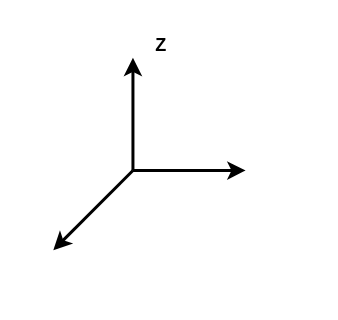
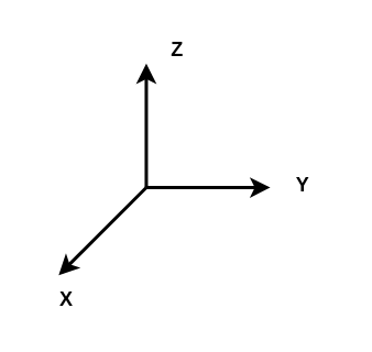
  <mxCell id="0" />
  <mxCell id="1" parent="0" />
  <mxCell id="2" value="" style="group" vertex="1" connectable="0" parent="1"><mxGeometry x="20" y="20" width="183" height="171" as="geometry" /></mxCell>
  <mxCell id="3" value="" style="group" vertex="1" connectable="0" parent="2"><mxGeometry x="15" y="18" width="128" height="128" as="geometry" /></mxCell>
  <mxCell id="4" value="" style="endArrow=classic;html=1;jumpSize=11;startSize=6;endSize=6;strokeWidth=2;" edge="1" parent="3"><mxGeometry width="50" height="50" relative="1" as="geometry"><mxPoint x="53" y="75" as="sourcePoint" /><mxPoint x="53" as="targetPoint" /></mxGeometry></mxCell>
  <mxCell id="5" value="" style="endArrow=classic;html=1;jumpSize=11;startSize=6;endSize=6;strokeWidth=2;" edge="1" parent="3"><mxGeometry x="28" y="-50" width="50" height="50" as="geometry"><mxPoint x="53" y="75" as="sourcePoint" /><mxPoint x="128" y="75" as="targetPoint" /></mxGeometry></mxCell>
  <mxCell id="6" value="" style="endArrow=classic;html=1;jumpSize=11;startSize=6;endSize=6;strokeWidth=2;" edge="1" parent="3"><mxGeometry x="98" y="121" width="50" height="50" as="geometry"><mxPoint x="53" y="75" as="sourcePoint" /><mxPoint y="128" as="targetPoint" /></mxGeometry></mxCell>
+ <mxCell id="7" value="&lt;b&gt;Y&lt;/b&gt;" style="text;html=1;strokeColor=none;fillColor=none;align=center;verticalAlign=middle;whiteSpace=wrap;rounded=0;" vertex="1" parent="2"><mxGeometry x="143" y="82" width="40" height="20" as="geometry" /></mxCell>
+ <mxCell id="8" value="&lt;b&gt;X&lt;/b&gt;" style="text;html=1;strokeColor=none;fillColor=none;align=center;verticalAlign=middle;whiteSpace=wrap;rounded=0;" vertex="1" parent="2"><mxGeometry y="151" width="40" height="20" as="geometry" /></mxCell>
  <mxCell id="9" value="&lt;b&gt;Z&lt;/b&gt;" style="text;html=1;strokeColor=none;fillColor=none;align=center;verticalAlign=middle;whiteSpace=wrap;rounded=0;" vertex="1" parent="2"><mxGeometry x="67" width="40" height="20" as="geometry" /></mxCell>
